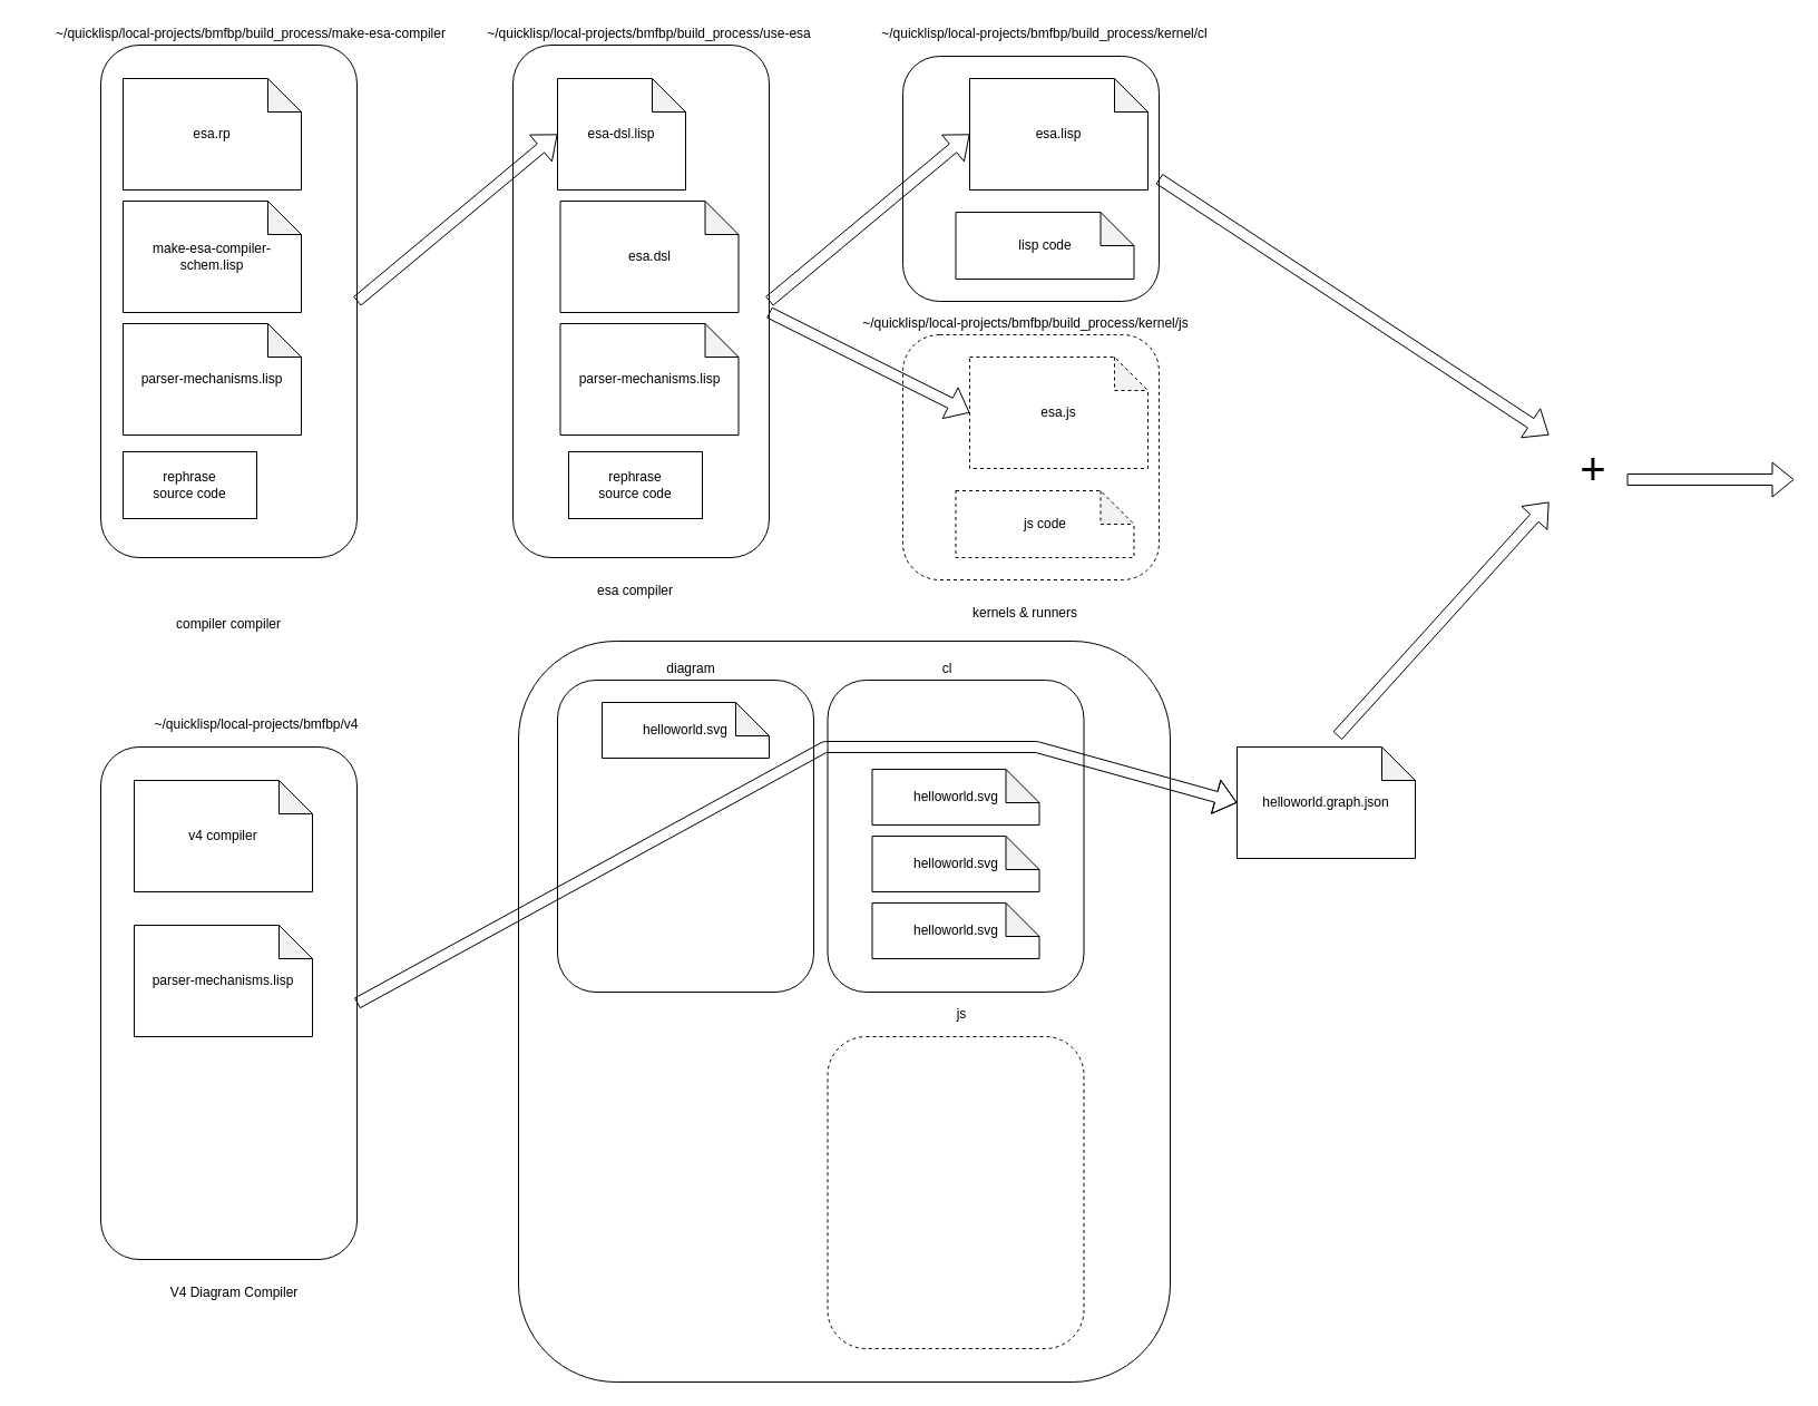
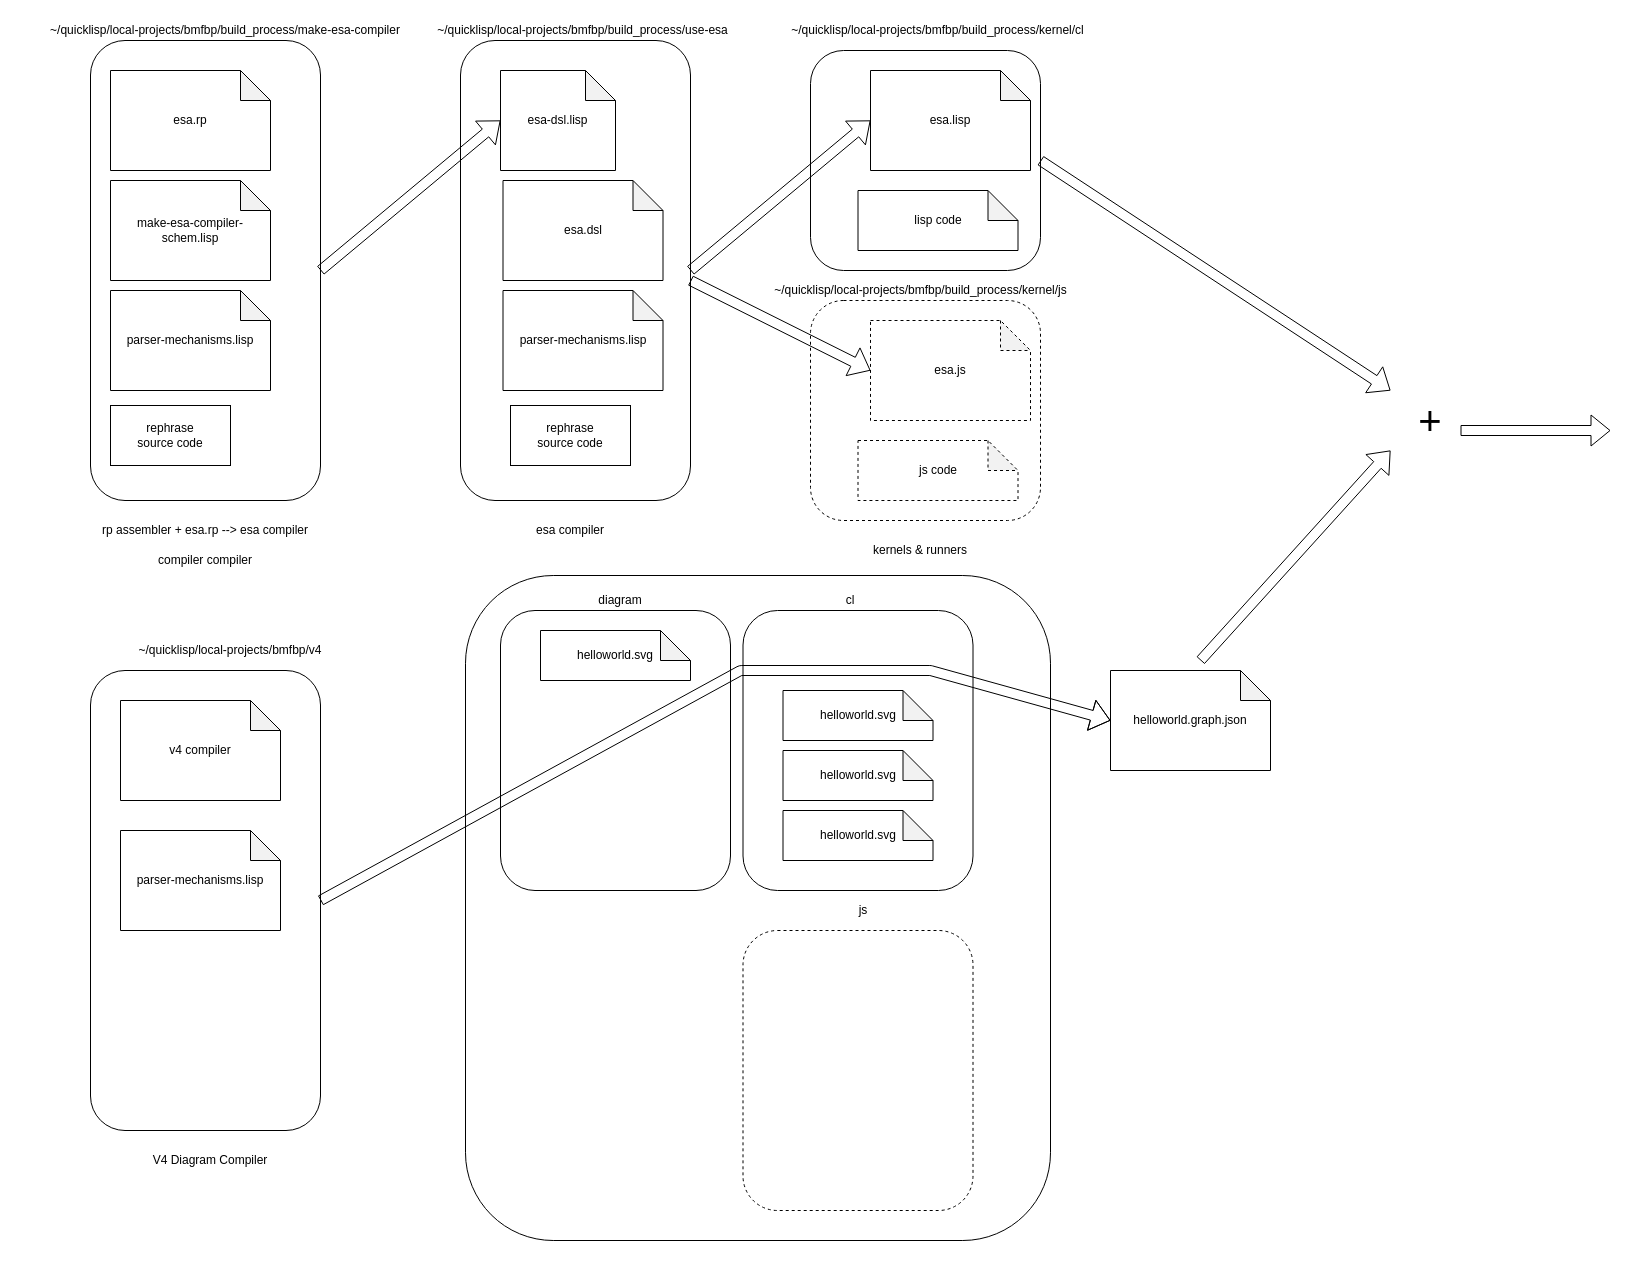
  <mxCell id="0" />
  <mxCell id="1" parent="0" />
  <mxCell id="2" value="" style="rounded=1;whiteSpace=wrap;html=1;" vertex="1" parent="1"><mxGeometry x="465" y="575" width="585" height="665" as="geometry" /></mxCell>
  <mxCell id="3" value="" style="rounded=1;whiteSpace=wrap;html=1;" vertex="1" parent="1"><mxGeometry x="742.5" y="610" width="230" height="280" as="geometry" /></mxCell>
  <mxCell id="4" value="" style="rounded=1;whiteSpace=wrap;html=1;" vertex="1" parent="1"><mxGeometry x="460" y="40" width="230" height="460" as="geometry" /></mxCell>
  <mxCell id="5" value="" style="rounded=1;whiteSpace=wrap;html=1;" vertex="1" parent="1"><mxGeometry x="90" y="40" width="230" height="460" as="geometry" /></mxCell>
  <mxCell id="6" value="esa.rp" style="shape=note;whiteSpace=wrap;html=1;backgroundOutline=1;darkOpacity=0.05;" parent="1" vertex="1"><mxGeometry x="110" y="70" width="160" height="100" as="geometry" /></mxCell>
  <mxCell id="7" value="esa-dsl.lisp" style="shape=note;whiteSpace=wrap;html=1;backgroundOutline=1;darkOpacity=0.05;" parent="1" vertex="1"><mxGeometry x="500" y="70" width="115" height="100" as="geometry" /></mxCell>
  <mxCell id="8" value="rephrase&lt;br&gt;source code" style="rounded=0;whiteSpace=wrap;html=1;" vertex="1" parent="1"><mxGeometry x="110" y="405" width="120" height="60" as="geometry" /></mxCell>
  <mxCell id="9" value="make-esa-compiler-schem.lisp" style="shape=note;whiteSpace=wrap;html=1;backgroundOutline=1;darkOpacity=0.05;" vertex="1" parent="1"><mxGeometry x="110" y="180" width="160" height="100" as="geometry" /></mxCell>
  <mxCell id="10" value="parser-mechanisms.lisp" style="shape=note;whiteSpace=wrap;html=1;backgroundOutline=1;darkOpacity=0.05;" vertex="1" parent="1"><mxGeometry x="110" y="290" width="160" height="100" as="geometry" /></mxCell>
  <mxCell id="11" value="~/quicklisp/local-projects/bmfbp/build_process/make-esa-compiler" style="text;html=1;strokeColor=none;fillColor=none;align=center;verticalAlign=middle;whiteSpace=wrap;rounded=0;" vertex="1" parent="1"><mxGeometry x="20" y="20" width="410" height="20" as="geometry" /></mxCell>
  <mxCell id="12" value="~/quicklisp/local-projects/bmfbp/build_process/use-esa" style="text;html=1;strokeColor=none;fillColor=none;align=center;verticalAlign=middle;whiteSpace=wrap;rounded=0;" vertex="1" parent="1"><mxGeometry x="405" y="20" width="355" height="20" as="geometry" /></mxCell>
  <mxCell id="13" value="" style="shape=flexArrow;endArrow=classic;html=1;entryX=0;entryY=0.5;entryDx=0;entryDy=0;entryPerimeter=0;exitX=1;exitY=0.5;exitDx=0;exitDy=0;" edge="1" parent="1" source="5" target="7"><mxGeometry width="50" height="50" relative="1" as="geometry"><mxPoint x="30" y="570" as="sourcePoint" /><mxPoint x="80" y="520" as="targetPoint" /></mxGeometry></mxCell>
+ <mxCell id="14" value="rp assembler + esa.rp --&amp;gt; esa compiler" style="text;html=1;strokeColor=none;fillColor=none;align=center;verticalAlign=middle;whiteSpace=wrap;rounded=0;" vertex="1" parent="1"><mxGeometry x="95" y="520" width="220" height="20" as="geometry" /></mxCell>
  <mxCell id="15" value="esa compiler" style="text;html=1;strokeColor=none;fillColor=none;align=center;verticalAlign=middle;whiteSpace=wrap;rounded=0;" vertex="1" parent="1"><mxGeometry x="460" y="520" width="220" height="20" as="geometry" /></mxCell>
  <mxCell id="16" value="compiler compiler" style="text;html=1;strokeColor=none;fillColor=none;align=center;verticalAlign=middle;whiteSpace=wrap;rounded=0;" vertex="1" parent="1"><mxGeometry x="95" y="550" width="220" height="20" as="geometry" /></mxCell>
  <mxCell id="17" value="" style="rounded=1;whiteSpace=wrap;html=1;" vertex="1" parent="1"><mxGeometry x="810" y="50" width="230" height="220" as="geometry" /></mxCell>
  <mxCell id="18" value="" style="rounded=1;whiteSpace=wrap;html=1;dashed=1;" vertex="1" parent="1"><mxGeometry x="810" y="300" width="230" height="220" as="geometry" /></mxCell>
  <mxCell id="19" value="kernels &amp;amp; runners" style="text;html=1;strokeColor=none;fillColor=none;align=center;verticalAlign=middle;whiteSpace=wrap;rounded=0;" vertex="1" parent="1"><mxGeometry x="810" y="540" width="220" height="20" as="geometry" /></mxCell>
  <mxCell id="20" value="rephrase&lt;br&gt;source code" style="rounded=0;whiteSpace=wrap;html=1;" vertex="1" parent="1"><mxGeometry x="510" y="405" width="120" height="60" as="geometry" /></mxCell>
  <mxCell id="21" value="parser-mechanisms.lisp" style="shape=note;whiteSpace=wrap;html=1;backgroundOutline=1;darkOpacity=0.05;" vertex="1" parent="1"><mxGeometry x="502.5" y="290" width="160" height="100" as="geometry" /></mxCell>
  <mxCell id="22" value="~/quicklisp/local-projects/bmfbp/build_process/kernel/cl" style="text;html=1;strokeColor=none;fillColor=none;align=center;verticalAlign=middle;whiteSpace=wrap;rounded=0;" vertex="1" parent="1"><mxGeometry x="760" y="20" width="355" height="20" as="geometry" /></mxCell>
  <mxCell id="23" value="~/quicklisp/local-projects/bmfbp/build_process/kernel/js" style="text;html=1;strokeColor=none;fillColor=none;align=center;verticalAlign=middle;whiteSpace=wrap;rounded=0;" vertex="1" parent="1"><mxGeometry x="742.5" y="280" width="355" height="20" as="geometry" /></mxCell>
  <mxCell id="24" value="" style="shape=flexArrow;endArrow=classic;html=1;entryX=0;entryY=0.5;entryDx=0;entryDy=0;entryPerimeter=0;exitX=1;exitY=0.5;exitDx=0;exitDy=0;" edge="1" parent="1"><mxGeometry width="50" height="50" relative="1" as="geometry"><mxPoint x="690" y="270" as="sourcePoint" /><mxPoint x="870" y="120" as="targetPoint" /></mxGeometry></mxCell>
  <mxCell id="25" value="" style="shape=flexArrow;endArrow=classic;html=1;entryX=0;entryY=0.5;entryDx=0;entryDy=0;entryPerimeter=0;exitX=1;exitY=0.5;exitDx=0;exitDy=0;" edge="1" parent="1" target="27"><mxGeometry width="50" height="50" relative="1" as="geometry"><mxPoint x="690" y="280" as="sourcePoint" /><mxPoint x="870" y="130" as="targetPoint" /></mxGeometry></mxCell>
  <mxCell id="26" value="esa.lisp" style="shape=note;whiteSpace=wrap;html=1;backgroundOutline=1;darkOpacity=0.05;" vertex="1" parent="1"><mxGeometry x="870" y="70" width="160" height="100" as="geometry" /></mxCell>
  <mxCell id="27" value="esa.js" style="shape=note;whiteSpace=wrap;html=1;backgroundOutline=1;darkOpacity=0.05;dashed=1;" vertex="1" parent="1"><mxGeometry x="870" y="320" width="160" height="100" as="geometry" /></mxCell>
  <mxCell id="28" value="" style="rounded=1;whiteSpace=wrap;html=1;" vertex="1" parent="1"><mxGeometry x="90" y="670" width="230" height="460" as="geometry" /></mxCell>
  <mxCell id="29" value="~/quicklisp/local-projects/bmfbp/v4" style="text;html=1;strokeColor=none;fillColor=none;align=center;verticalAlign=middle;whiteSpace=wrap;rounded=0;" vertex="1" parent="1"><mxGeometry x="25" y="640" width="410" height="20" as="geometry" /></mxCell>
  <mxCell id="30" value="v4 compiler" style="shape=note;whiteSpace=wrap;html=1;backgroundOutline=1;darkOpacity=0.05;" vertex="1" parent="1"><mxGeometry x="120" y="700" width="160" height="100" as="geometry" /></mxCell>
  <mxCell id="31" value="parser-mechanisms.lisp" style="shape=note;whiteSpace=wrap;html=1;backgroundOutline=1;darkOpacity=0.05;" vertex="1" parent="1"><mxGeometry x="120" y="830" width="160" height="100" as="geometry" /></mxCell>
  <mxCell id="32" value="helloworld.graph.json" style="shape=note;whiteSpace=wrap;html=1;backgroundOutline=1;darkOpacity=0.05;" vertex="1" parent="1"><mxGeometry x="1110" y="670" width="160" height="100" as="geometry" /></mxCell>
  <mxCell id="33" value="V4 Diagram Compiler" style="text;html=1;strokeColor=none;fillColor=none;align=center;verticalAlign=middle;whiteSpace=wrap;rounded=0;" vertex="1" parent="1"><mxGeometry x="100" y="1150" width="220" height="20" as="geometry" /></mxCell>
  <mxCell id="34" value="" style="rounded=1;whiteSpace=wrap;html=1;" vertex="1" parent="1"><mxGeometry x="500" y="610" width="230" height="280" as="geometry" /></mxCell>
  <mxCell id="35" value="helloworld.svg" style="shape=note;whiteSpace=wrap;html=1;backgroundOutline=1;darkOpacity=0.05;" vertex="1" parent="1"><mxGeometry x="540" y="630" width="150" height="50" as="geometry" /></mxCell>
  <mxCell id="36" value="helloworld.svg" style="shape=note;whiteSpace=wrap;html=1;backgroundOutline=1;darkOpacity=0.05;" vertex="1" parent="1"><mxGeometry x="782.5" y="690" width="150" height="50" as="geometry" /></mxCell>
  <mxCell id="37" value="helloworld.svg" style="shape=note;whiteSpace=wrap;html=1;backgroundOutline=1;darkOpacity=0.05;" vertex="1" parent="1"><mxGeometry x="782.5" y="750" width="150" height="50" as="geometry" /></mxCell>
  <mxCell id="38" value="helloworld.svg" style="shape=note;whiteSpace=wrap;html=1;backgroundOutline=1;darkOpacity=0.05;" vertex="1" parent="1"><mxGeometry x="782.5" y="810" width="150" height="50" as="geometry" /></mxCell>
  <mxCell id="39" value="diagram" style="text;html=1;strokeColor=none;fillColor=none;align=center;verticalAlign=middle;whiteSpace=wrap;rounded=0;" vertex="1" parent="1"><mxGeometry x="510" y="590" width="220" height="20" as="geometry" /></mxCell>
  <mxCell id="40" value="cl" style="text;html=1;strokeColor=none;fillColor=none;align=center;verticalAlign=middle;whiteSpace=wrap;rounded=0;" vertex="1" parent="1"><mxGeometry x="740" y="590" width="220" height="20" as="geometry" /></mxCell>
  <mxCell id="41" value="" style="rounded=1;whiteSpace=wrap;html=1;dashed=1;" vertex="1" parent="1"><mxGeometry x="742.5" y="930" width="230" height="280" as="geometry" /></mxCell>
  <mxCell id="42" value="js" style="text;html=1;strokeColor=none;fillColor=none;align=center;verticalAlign=middle;whiteSpace=wrap;rounded=0;" vertex="1" parent="1"><mxGeometry x="752.5" y="900" width="220" height="20" as="geometry" /></mxCell>
  <mxCell id="43" value="" style="shape=flexArrow;endArrow=classic;html=1;entryX=0;entryY=0.5;entryDx=0;entryDy=0;entryPerimeter=0;exitX=1;exitY=0.5;exitDx=0;exitDy=0;" edge="1" parent="1" target="32"><mxGeometry width="50" height="50" relative="1" as="geometry"><mxPoint x="320" y="900" as="sourcePoint" /><mxPoint x="500" y="750" as="targetPoint" /><Array as="points"><mxPoint x="740" y="670" /><mxPoint x="930" y="670" /></Array></mxGeometry></mxCell>
  <mxCell id="44" value="lisp code" style="shape=note;whiteSpace=wrap;html=1;backgroundOutline=1;darkOpacity=0.05;" vertex="1" parent="1"><mxGeometry x="857.5" y="190" width="160" height="60" as="geometry" /></mxCell>
  <mxCell id="45" value="js code" style="shape=note;whiteSpace=wrap;html=1;backgroundOutline=1;darkOpacity=0.05;dashed=1;" vertex="1" parent="1"><mxGeometry x="857.5" y="440" width="160" height="60" as="geometry" /></mxCell>
  <mxCell id="46" value="&lt;font style=&quot;font-size: 40px&quot;&gt;+&lt;/font&gt;" style="text;html=1;strokeColor=none;fillColor=none;align=center;verticalAlign=middle;whiteSpace=wrap;rounded=0;" vertex="1" parent="1"><mxGeometry x="1390" y="390" width="80" height="60" as="geometry" /></mxCell>
  <mxCell id="47" value="" style="shape=flexArrow;endArrow=classic;html=1;entryX=0;entryY=0;entryDx=0;entryDy=0;exitX=1;exitY=0.5;exitDx=0;exitDy=0;" edge="1" parent="1" target="46"><mxGeometry width="50" height="50" relative="1" as="geometry"><mxPoint x="1040" y="160" as="sourcePoint" /><mxPoint x="1220" y="250" as="targetPoint" /></mxGeometry></mxCell>
  <mxCell id="48" value="" style="shape=flexArrow;endArrow=classic;html=1;entryX=0;entryY=1;entryDx=0;entryDy=0;" edge="1" parent="1" target="46"><mxGeometry width="50" height="50" relative="1" as="geometry"><mxPoint x="1200" y="660" as="sourcePoint" /><mxPoint x="1400" y="620" as="targetPoint" /></mxGeometry></mxCell>
  <mxCell id="49" value="" style="shape=flexArrow;endArrow=classic;html=1;" edge="1" parent="1"><mxGeometry width="50" height="50" relative="1" as="geometry"><mxPoint x="1460" y="430" as="sourcePoint" /><mxPoint x="1610" y="430" as="targetPoint" /></mxGeometry></mxCell>
  <mxCell id="50" value="esa.dsl" style="shape=note;whiteSpace=wrap;html=1;backgroundOutline=1;darkOpacity=0.05;" vertex="1" parent="1"><mxGeometry x="502.5" y="180" width="160" height="100" as="geometry" /></mxCell>
